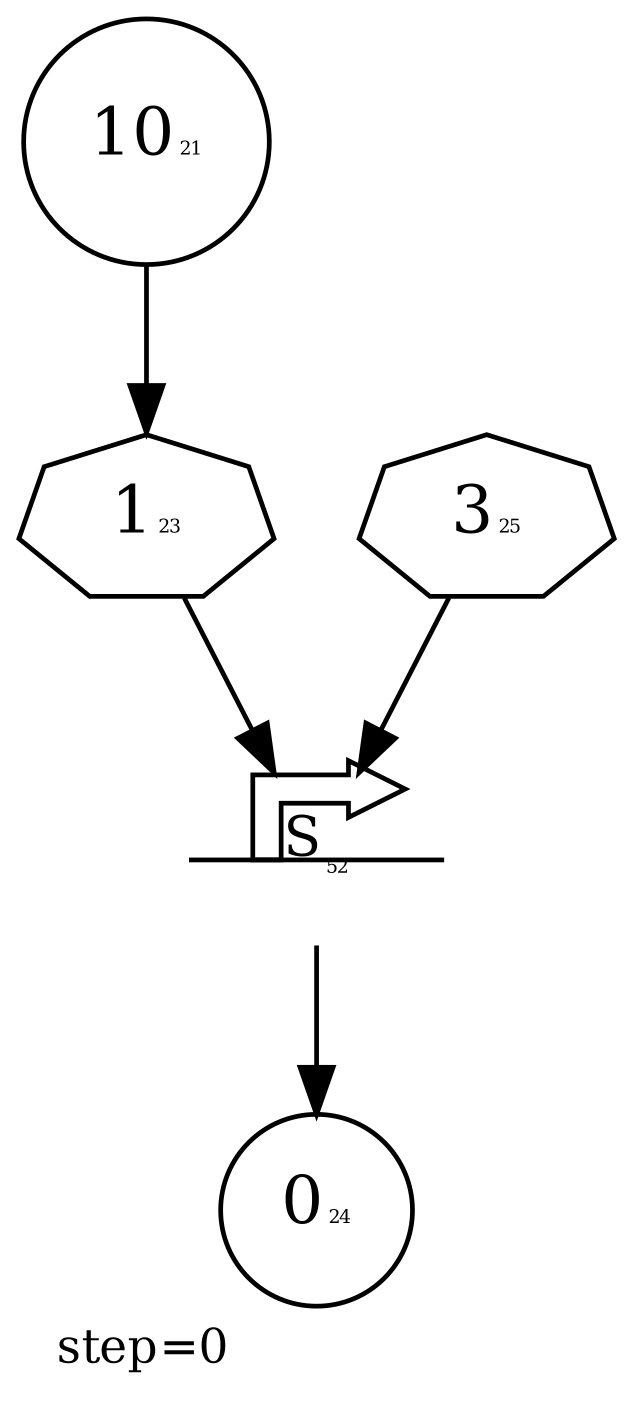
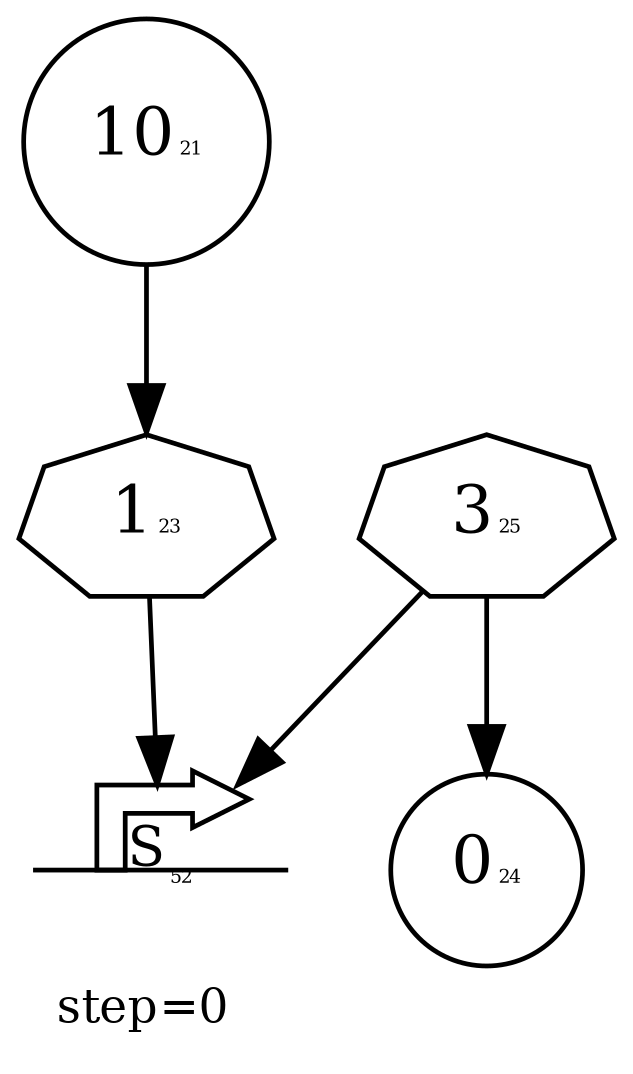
  digraph {
    fontsize=10
    label="step=0"
    labeljust=left
    labelloc=bottom
    node [color=black peripheries=1 shape=circle]
    edge [color=black]
    n1 [label=<10<FONT POINT-SIZE='4'>21</FONT>> labelfontcolor=Black]
    n2 [label=<1<FONT POINT-SIZE='4'>23</FONT>> shape=septagon]
    n3 [label=<<SUP>S</SUP><FONT POINT-SIZE='4'>52</FONT>> labelfontcolor=black shape=promoter]
    n4 [label=<3<FONT POINT-SIZE='4'>25</FONT>> shape=septagon]
    n5 [label=<0<FONT POINT-SIZE='4'>24</FONT>> labelfontcolor=black]
    n1 -> n2
    n2 -> n3
    n4 -> n3
-   n3 -> n5
+   n4 -> n5
  }
